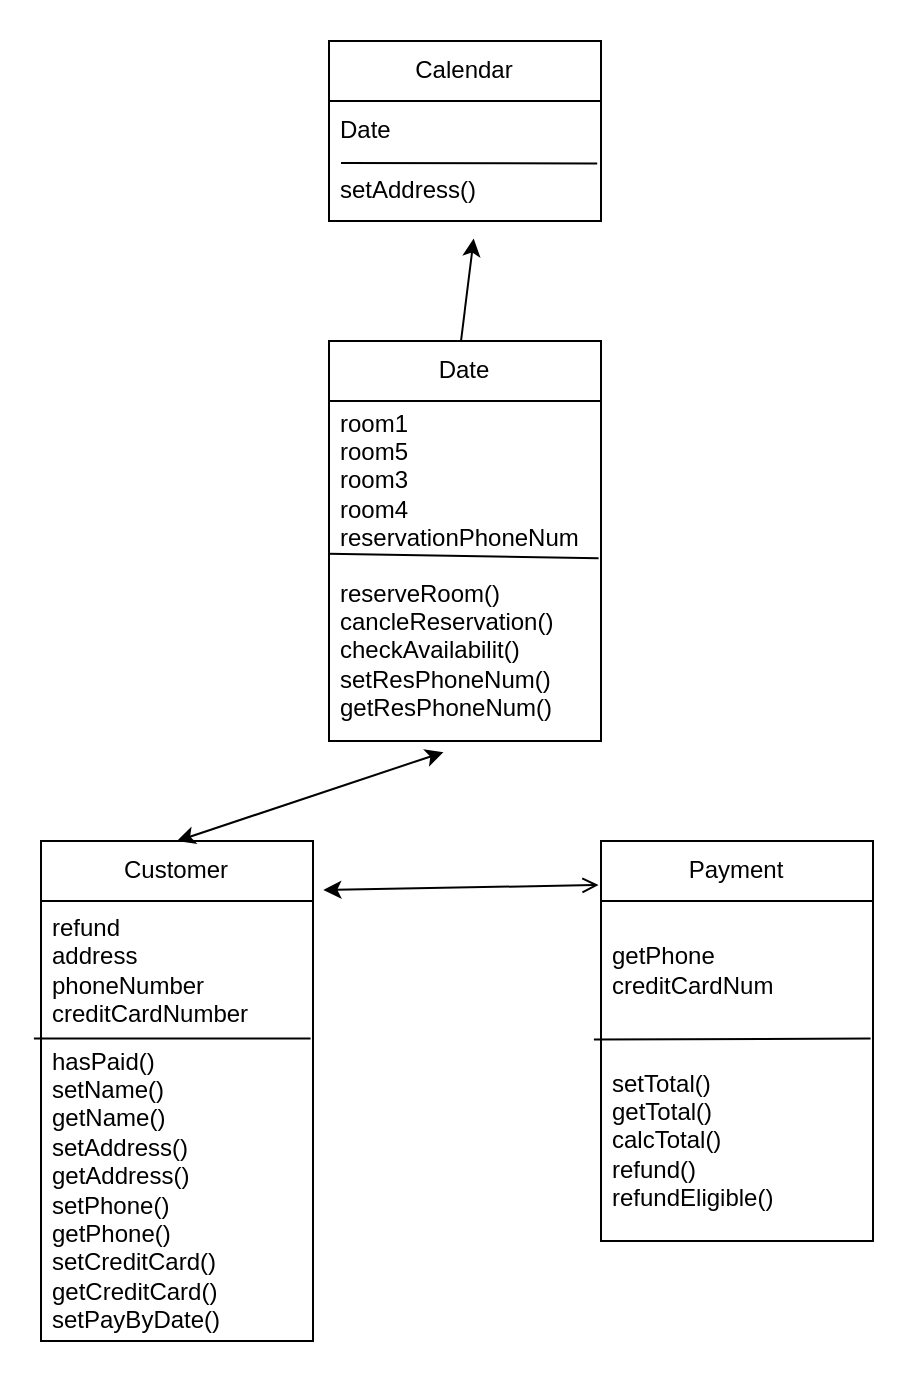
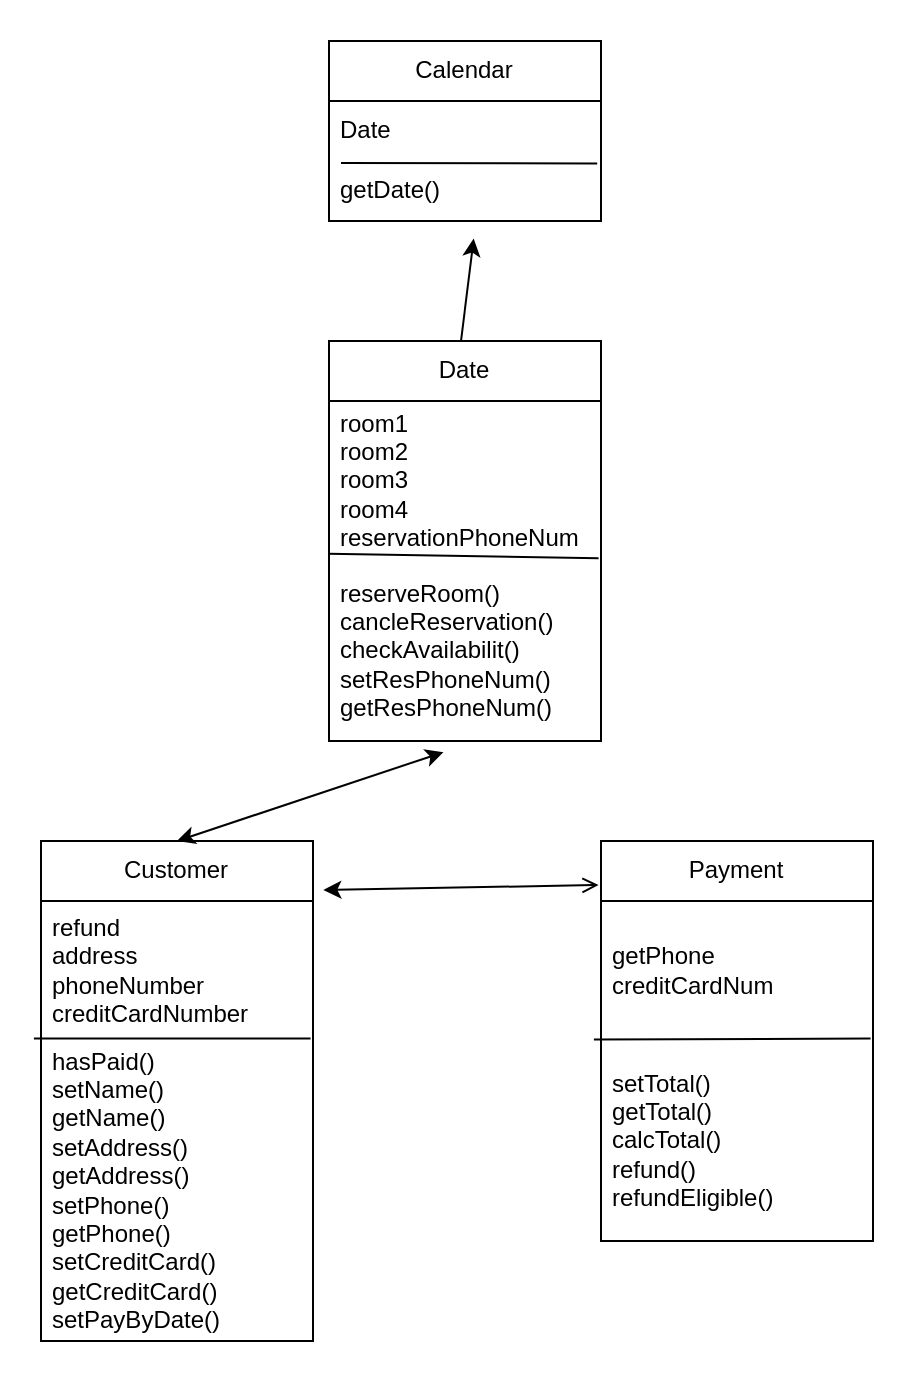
  <mxCell id="0" />
  <mxCell id="1" parent="0" />
  <mxCell id="2" style="edgeStyle=orthogonalEdgeStyle;rounded=0;orthogonalLoop=1;jettySize=auto;html=1;exitX=0.5;exitY=1;exitDx=0;exitDy=0;" edge="1" parent="1"><mxGeometry relative="1" as="geometry"><mxPoint x="225" y="400" as="sourcePoint" /><mxPoint x="225" y="400" as="targetPoint" /></mxGeometry></mxCell>
  <mxCell id="3" value="Calendar" style="swimlane;fontStyle=0;childLayout=stackLayout;horizontal=1;startSize=30;horizontalStack=0;resizeParent=1;resizeParentMax=0;resizeLast=0;collapsible=1;marginBottom=0;whiteSpace=wrap;html=1;" vertex="1" parent="1"><mxGeometry x="164" y="20" width="136" height="90" as="geometry" /></mxCell>
  <mxCell id="4" value="Date" style="text;strokeColor=none;fillColor=none;align=left;verticalAlign=middle;spacingLeft=4;spacingRight=4;overflow=hidden;points=[[0,0.5],[1,0.5]];portConstraint=eastwest;rotatable=0;whiteSpace=wrap;html=1;" vertex="1" parent="3"><mxGeometry y="30" width="136" height="30" as="geometry" /></mxCell>
- <mxCell id="5" value="setAddress()" style="text;strokeColor=none;fillColor=none;align=left;verticalAlign=middle;spacingLeft=4;spacingRight=4;overflow=hidden;points=[[0,0.5],[1,0.5]];portConstraint=eastwest;rotatable=0;whiteSpace=wrap;html=1;" vertex="1" parent="3"><mxGeometry y="60" width="136" height="30" as="geometry" /></mxCell>
+ <mxCell id="5" value="getDate()" style="text;strokeColor=none;fillColor=none;align=left;verticalAlign=middle;spacingLeft=4;spacingRight=4;overflow=hidden;points=[[0,0.5],[1,0.5]];portConstraint=eastwest;rotatable=0;whiteSpace=wrap;html=1;" vertex="1" parent="3"><mxGeometry y="60" width="136" height="30" as="geometry" /></mxCell>
  <mxCell id="6" value="" style="endArrow=none;html=1;rounded=0;entryX=0.986;entryY=0.04;entryDx=0;entryDy=0;entryPerimeter=0;" edge="1" parent="3" target="5"><mxGeometry width="50" height="50" relative="1" as="geometry"><mxPoint x="6" y="61" as="sourcePoint" /><mxPoint x="96" y="210" as="targetPoint" /></mxGeometry></mxCell>
  <mxCell id="7" value="Date" style="swimlane;fontStyle=0;childLayout=stackLayout;horizontal=1;startSize=30;horizontalStack=0;resizeParent=1;resizeParentMax=0;resizeLast=0;collapsible=1;marginBottom=0;whiteSpace=wrap;html=1;" vertex="1" parent="1"><mxGeometry x="164" y="170" width="136" height="200" as="geometry" /></mxCell>
- <mxCell id="8" value="room1&lt;br&gt;room5&lt;br&gt;room3&lt;br&gt;room4&lt;br&gt;reservationPhoneNum" style="text;strokeColor=none;fillColor=none;align=left;verticalAlign=middle;spacingLeft=4;spacingRight=4;overflow=hidden;points=[[0,0.5],[1,0.5]];portConstraint=eastwest;rotatable=0;whiteSpace=wrap;html=1;" vertex="1" parent="7"><mxGeometry y="30" width="136" height="80" as="geometry" /></mxCell>
+ <mxCell id="8" value="room1&lt;br&gt;room2&lt;br&gt;room3&lt;br&gt;room4&lt;br&gt;reservationPhoneNum" style="text;strokeColor=none;fillColor=none;align=left;verticalAlign=middle;spacingLeft=4;spacingRight=4;overflow=hidden;points=[[0,0.5],[1,0.5]];portConstraint=eastwest;rotatable=0;whiteSpace=wrap;html=1;" vertex="1" parent="7"><mxGeometry y="30" width="136" height="80" as="geometry" /></mxCell>
  <mxCell id="9" value="reserveRoom()&lt;br&gt;cancleReservation()&lt;br&gt;checkAvailabilit()&lt;br&gt;setResPhoneNum()&lt;br&gt;getResPhoneNum()" style="text;strokeColor=none;fillColor=none;align=left;verticalAlign=middle;spacingLeft=4;spacingRight=4;overflow=hidden;points=[[0,0.5],[1,0.5]];portConstraint=eastwest;rotatable=0;whiteSpace=wrap;html=1;" vertex="1" parent="7"><mxGeometry y="110" width="136" height="90" as="geometry" /></mxCell>
  <mxCell id="10" value="" style="endArrow=none;html=1;rounded=0;exitX=-0.003;exitY=-0.04;exitDx=0;exitDy=0;exitPerimeter=0;entryX=0.991;entryY=0.983;entryDx=0;entryDy=0;entryPerimeter=0;" edge="1" parent="7" source="9" target="8"><mxGeometry width="50" height="50" relative="1" as="geometry"><mxPoint x="46" y="260" as="sourcePoint" /><mxPoint x="146" y="59" as="targetPoint" /></mxGeometry></mxCell>
  <mxCell id="11" value="" style="endArrow=classic;html=1;rounded=0;entryX=0.532;entryY=1.293;entryDx=0;entryDy=0;entryPerimeter=0;" edge="1" parent="1" target="5"><mxGeometry width="50" height="50" relative="1" as="geometry"><mxPoint x="230" y="170" as="sourcePoint" /><mxPoint x="260" y="230" as="targetPoint" /></mxGeometry></mxCell>
  <mxCell id="12" value="Customer" style="swimlane;fontStyle=0;childLayout=stackLayout;horizontal=1;startSize=30;horizontalStack=0;resizeParent=1;resizeParentMax=0;resizeLast=0;collapsible=1;marginBottom=0;whiteSpace=wrap;html=1;" vertex="1" parent="1"><mxGeometry x="20" y="420" width="136" height="250" as="geometry" /></mxCell>
  <mxCell id="13" value="refund&lt;br&gt;address&lt;br&gt;phoneNumber&lt;br&gt;creditCardNumber" style="text;strokeColor=none;fillColor=none;align=left;verticalAlign=middle;spacingLeft=4;spacingRight=4;overflow=hidden;points=[[0,0.5],[1,0.5]];portConstraint=eastwest;rotatable=0;whiteSpace=wrap;html=1;" vertex="1" parent="12"><mxGeometry y="30" width="136" height="70" as="geometry" /></mxCell>
  <mxCell id="14" value="hasPaid()&lt;br&gt;setName()&lt;br&gt;getName()&lt;br&gt;setAddress()&lt;br&gt;getAddress()&lt;br&gt;setPhone()&lt;br&gt;getPhone()&lt;br&gt;setCreditCard()&lt;br&gt;getCreditCard()&lt;br&gt;setPayByDate()" style="text;strokeColor=none;fillColor=none;align=left;verticalAlign=middle;spacingLeft=4;spacingRight=4;overflow=hidden;points=[[0,0.5],[1,0.5]];portConstraint=eastwest;rotatable=0;whiteSpace=wrap;html=1;" vertex="1" parent="12"><mxGeometry y="100" width="136" height="150" as="geometry" /></mxCell>
  <mxCell id="15" value="" style="endArrow=none;html=1;rounded=0;exitX=-0.026;exitY=-0.008;exitDx=0;exitDy=0;exitPerimeter=0;entryX=0.991;entryY=0.983;entryDx=0;entryDy=0;entryPerimeter=0;" edge="1" parent="12" source="14" target="13"><mxGeometry width="50" height="50" relative="1" as="geometry"><mxPoint x="46" y="260" as="sourcePoint" /><mxPoint x="146" y="59" as="targetPoint" /></mxGeometry></mxCell>
  <mxCell id="16" value="Payment" style="swimlane;fontStyle=0;childLayout=stackLayout;horizontal=1;startSize=30;horizontalStack=0;resizeParent=1;resizeParentMax=0;resizeLast=0;collapsible=1;marginBottom=0;whiteSpace=wrap;html=1;" vertex="1" parent="1"><mxGeometry x="300" y="420" width="136" height="200" as="geometry" /></mxCell>
  <mxCell id="17" value="getPhone&lt;br&gt;creditCardNum" style="text;strokeColor=none;fillColor=none;align=left;verticalAlign=middle;spacingLeft=4;spacingRight=4;overflow=hidden;points=[[0,0.5],[1,0.5]];portConstraint=eastwest;rotatable=0;whiteSpace=wrap;html=1;" vertex="1" parent="16"><mxGeometry y="30" width="136" height="70" as="geometry" /></mxCell>
  <mxCell id="18" value="setTotal()&lt;br&gt;getTotal()&lt;br&gt;calcTotal()&lt;br&gt;refund()&lt;br&gt;refundEligible()" style="text;strokeColor=none;fillColor=none;align=left;verticalAlign=middle;spacingLeft=4;spacingRight=4;overflow=hidden;points=[[0,0.5],[1,0.5]];portConstraint=eastwest;rotatable=0;whiteSpace=wrap;html=1;" vertex="1" parent="16"><mxGeometry y="100" width="136" height="100" as="geometry" /></mxCell>
  <mxCell id="19" value="" style="endArrow=none;html=1;rounded=0;exitX=-0.026;exitY=-0.008;exitDx=0;exitDy=0;exitPerimeter=0;entryX=0.991;entryY=0.983;entryDx=0;entryDy=0;entryPerimeter=0;" edge="1" parent="16" source="18" target="17"><mxGeometry width="50" height="50" relative="1" as="geometry"><mxPoint x="46" y="260" as="sourcePoint" /><mxPoint x="146" y="59" as="targetPoint" /></mxGeometry></mxCell>
  <mxCell id="20" value="" style="endArrow=classic;startArrow=classic;html=1;rounded=0;entryX=0.421;entryY=1.062;entryDx=0;entryDy=0;entryPerimeter=0;exitX=0.5;exitY=0;exitDx=0;exitDy=0;" edge="1" parent="1" source="12" target="9"><mxGeometry width="50" height="50" relative="1" as="geometry"><mxPoint x="210" y="470" as="sourcePoint" /><mxPoint x="260" y="420" as="targetPoint" /></mxGeometry></mxCell>
  <mxCell id="21" value="" style="endArrow=open;startArrow=classic;html=1;rounded=0;exitX=1.038;exitY=0.098;exitDx=0;exitDy=0;exitPerimeter=0;entryX=-0.009;entryY=0.11;entryDx=0;entryDy=0;entryPerimeter=0;" edge="1" parent="1" source="12" target="16"><mxGeometry width="50" height="50" relative="1" as="geometry"><mxPoint x="210" y="470" as="sourcePoint" /><mxPoint x="260" y="420" as="targetPoint" /></mxGeometry></mxCell>
